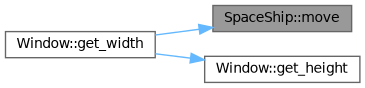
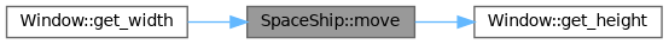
  digraph {
    rankdir=LR
    node [color=grey40 fillcolor=white fontname=Helvetica fontsize=10 shape=box style=filled]
    edge [color=steelblue1 fontname=Helvetica fontsize=10 labelfontname=Helvetica labelfontsize=10 style=solid]
    n1 [color=gray40 fillcolor=grey60 fontcolor=black height=0.2 label="SpaceShip::move" width=0.4]
    n2 [height=0.2 label="Window::get_height" width=0.4]
    n3 [height=0.2 label="Window::get_width" width=0.4]
-   n3 -> n2
+   n1 -> n2
    n3 -> n1
  }
